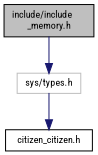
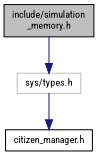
  digraph {
    fontname="Roboto Condensed"
    node [color=black fillcolor=white fontname="Roboto Condensed" fontsize=10 shape=record style=filled]
    edge [color=midnightblue fontname="Roboto Condensed" fontsize=10 labelfontname=Helvetica labelfontsize=10 style=solid]
-   n1 [fillcolor=grey75 fontcolor=black height=0.2 label="include/include\l_memory.h" width=0.4]
+   n1 [fillcolor=grey75 fontcolor=black height=0.2 label="include/simulation\l_memory.h" width=0.4]
    n2 [color=grey75 height=0.2 label="sys/types.h" width=0.4]
-   n3 [height=0.2 label="citizen_citizen.h" width=0.4]
+   n3 [height=0.2 label="citizen_manager.h" width=0.4]
    n1 -> n2
    n2 -> n3
  }
